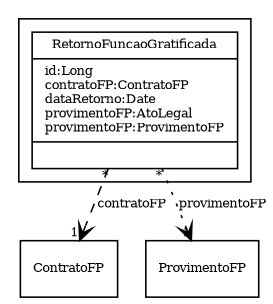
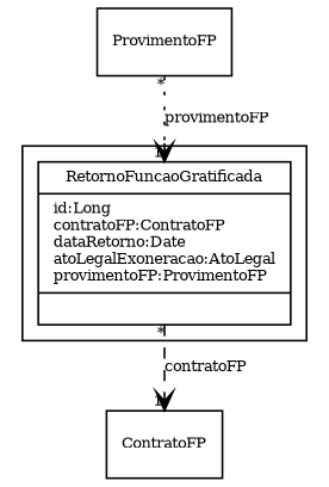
  digraph {
    fontname="Times-Roman"
    fontsize=8
    node [fontname="Times-Roman" fontsize=8 shape=record]
    edge [arrowhead=vee fontname="Times-Roman" fontsize=8 headlabel=1 taillabel="*"]
-   n1 [label="{RetornoFuncaoGratificada|id:Long\lcontratoFP:ContratoFP\ldataRetorno:Date\lprovimentoFP:AtoLegal\lprovimentoFP:ProvimentoFP\l|\l}"]
+   n1 [label="{RetornoFuncaoGratificada|id:Long\lcontratoFP:ContratoFP\ldataRetorno:Date\latoLegalExoneracao:AtoLegal\lprovimentoFP:ProvimentoFP\l|\l}"]
    ContratoFP
    ProvimentoFP
    subgraph cluster_1 {
      n1
    }
    n1 -> ContratoFP [label=contratoFP style=dashed]
-   n1 -> ProvimentoFP [label=provimentoFP style=dotted]
+   ProvimentoFP -> n1 [label=provimentoFP style=dotted]
  }
